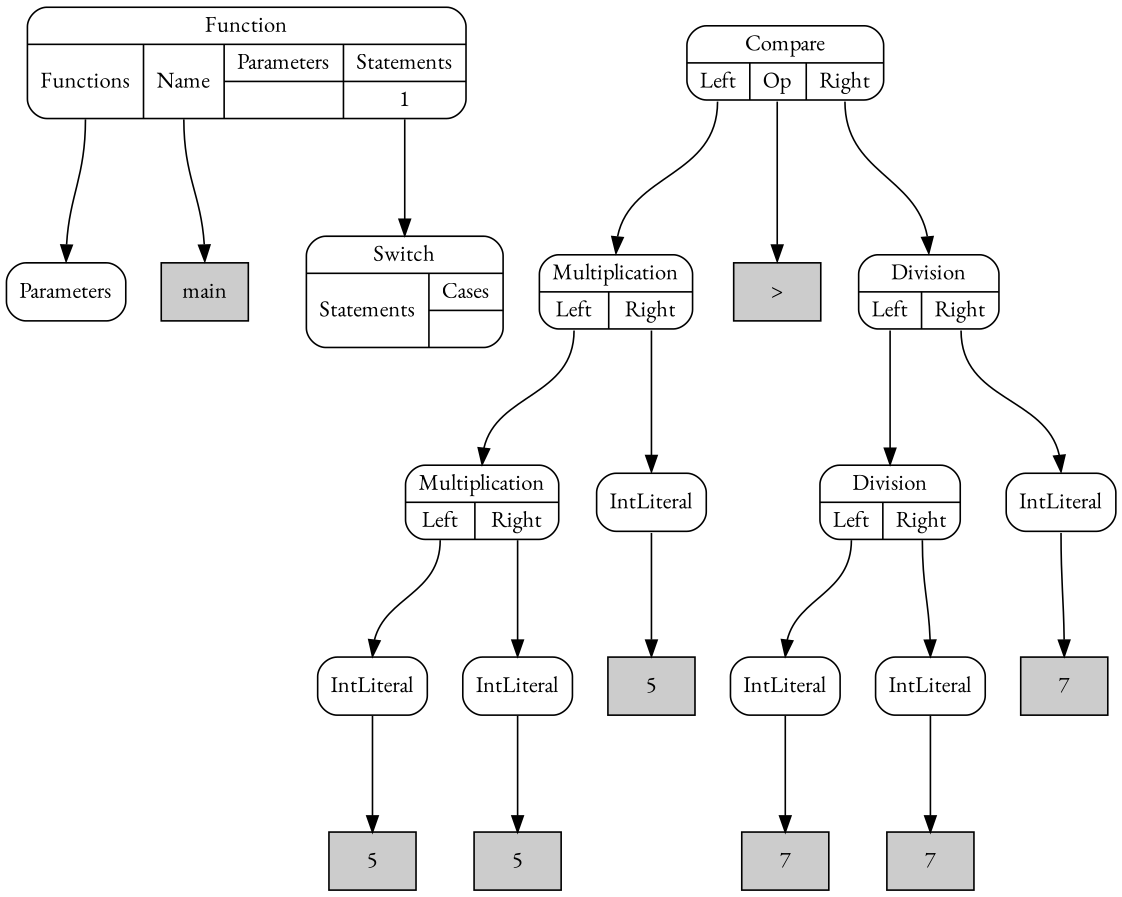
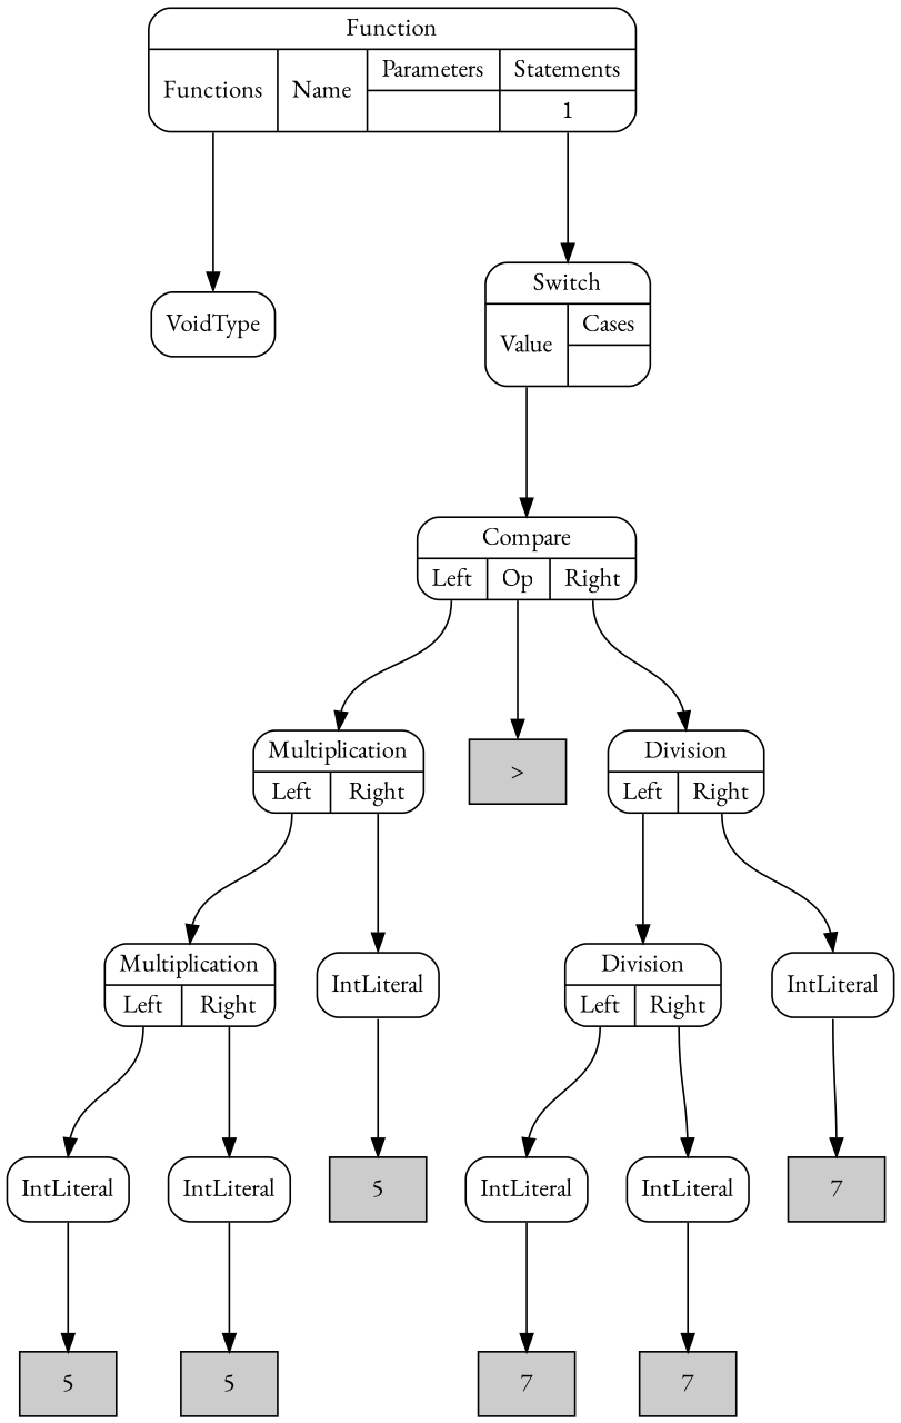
  digraph {
    fontname="EB Garamond"
    nodesep=0.3
    ordering=out
    ranksep=1
    node [fillcolor=white fontname="EB Garamond" shape=Mrecord style=filled]
    edge [fontname="EB Garamond" headport=n tailport="p0:s"]
-   n1 [label=Parameters]
-   n2 [fillcolor="#cccccc" label=main shape=box]
+   n1 [label=VoidType]
    n3 [fillcolor="#cccccc" label=5 shape=box]
    n4 [label=IntLiteral]
    n5 [fillcolor="#cccccc" label=5 shape=box]
    n6 [label=IntLiteral]
    n7 [label="{Multiplication|{<p0>Left|<p1>Right}}"]
    n8 [fillcolor="#cccccc" label=5 shape=box]
    n9 [label=IntLiteral]
    n10 [label="{Multiplication|{<p0>Left|<p1>Right}}"]
    n11 [fillcolor="#cccccc" label=">" shape=box]
    n12 [fillcolor="#cccccc" label=7 shape=box]
    n13 [label=IntLiteral]
    n14 [fillcolor="#cccccc" label=7 shape=box]
    n15 [label=IntLiteral]
    n16 [label="{Division|{<p0>Left|<p1>Right}}"]
    n17 [fillcolor="#cccccc" label=7 shape=box]
    n18 [label=IntLiteral]
    n19 [label="{Division|{<p0>Left|<p1>Right}}"]
    n20 [label="{Compare|{<p0>Left|<p1>Op|<p2>Right}}"]
-   n21 [label="{Switch|{<p0>Statements|{Cases|{}}}}"]
+   n21 [label="{Switch|{<p0>Value|{Cases|{}}}}"]
    n22 [label="{Function|{<p0>Functions|<p1>Name|{Parameters|{}}|{Statements|{<p3_0>1}}}}"]
    n4 -> n3 [tailport=s]
    n6 -> n5 [tailport=s]
    n7 -> n4
    n7 -> n6 [tailport="p1:s"]
    n9 -> n8 [tailport=s]
    n10 -> n7
    n10 -> n9 [tailport="p1:s"]
    n13 -> n12 [tailport=s]
    n15 -> n14 [tailport=s]
    n16 -> n13
    n16 -> n15 [tailport="p1:s"]
    n18 -> n17 [tailport=s]
    n19 -> n16
    n19 -> n18 [tailport="p1:s"]
    n20 -> n10
    n20 -> n11 [tailport="p1:s"]
    n20 -> n19 [tailport="p2:s"]
+   n21 -> n20
    n22 -> n1
-   n22 -> n2 [tailport="p1:s"]
    n22 -> n21 [tailport="p3_0:s"]
  }
